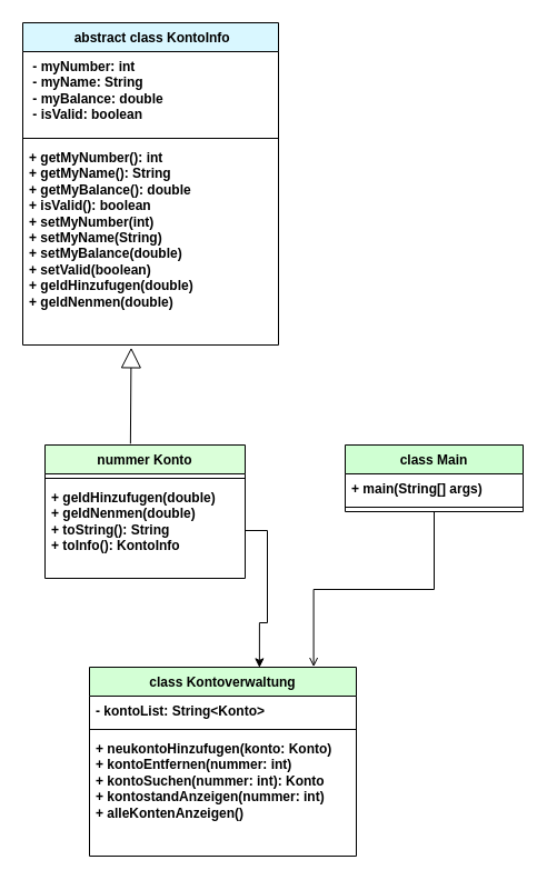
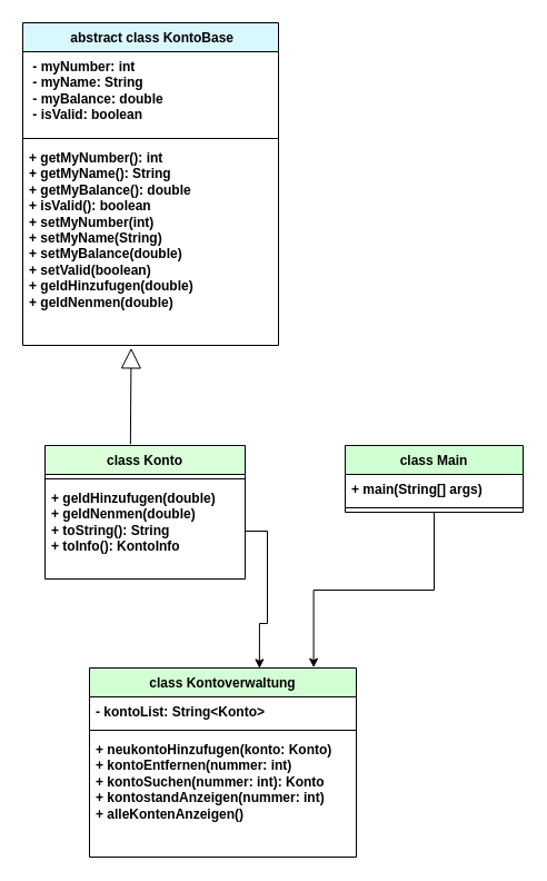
  <mxCell id="0" />
  <mxCell id="1" parent="0" />
- <mxCell id="2" value="&amp;nbsp;abstract class KontoInfo" style="swimlane;fontStyle=1;align=center;verticalAlign=top;childLayout=stackLayout;horizontal=1;startSize=26;horizontalStack=0;resizeParent=1;resizeParentMax=0;resizeLast=0;collapsible=1;marginBottom=0;whiteSpace=wrap;html=1;fillColor=#D9F7FF;" vertex="1" parent="1"><mxGeometry x="20" y="20" width="230" height="290" as="geometry" /></mxCell>
+ <mxCell id="2" value="&amp;nbsp;abstract class KontoBase" style="swimlane;fontStyle=1;align=center;verticalAlign=top;childLayout=stackLayout;horizontal=1;startSize=26;horizontalStack=0;resizeParent=1;resizeParentMax=0;resizeLast=0;collapsible=1;marginBottom=0;whiteSpace=wrap;html=1;fillColor=#D9F7FF;" vertex="1" parent="1"><mxGeometry x="20" y="20" width="230" height="290" as="geometry" /></mxCell>
  <mxCell id="3" value="&lt;div&gt;&lt;b&gt;&amp;nbsp;- myNumber: int&lt;/b&gt;&lt;/div&gt;&lt;div&gt;&lt;b&gt;&amp;nbsp;- myName: String&lt;/b&gt;&lt;/div&gt;&lt;div&gt;&lt;b&gt;&amp;nbsp;- myBalance: double&lt;/b&gt;&lt;/div&gt;&lt;div&gt;&lt;b&gt;&amp;nbsp;- isValid: boolean&lt;/b&gt;&lt;/div&gt;" style="text;strokeColor=none;fillColor=none;align=left;verticalAlign=top;spacingLeft=4;spacingRight=4;overflow=hidden;rotatable=0;points=[[0,0.5],[1,0.5]];portConstraint=eastwest;whiteSpace=wrap;html=1;" vertex="1" parent="2"><mxGeometry y="26" width="230" height="74" as="geometry" /></mxCell>
  <mxCell id="4" value="" style="line;strokeWidth=1;fillColor=none;align=left;verticalAlign=middle;spacingTop=-1;spacingLeft=3;spacingRight=3;rotatable=0;labelPosition=right;points=[];portConstraint=eastwest;strokeColor=inherit;" vertex="1" parent="2"><mxGeometry y="100" width="230" height="8" as="geometry" /></mxCell>
  <mxCell id="5" value="&lt;div&gt;&lt;b&gt;+ getMyNumber(): int&lt;/b&gt;&lt;/div&gt;&lt;div&gt;&lt;b&gt;+ getMyName(): String&lt;/b&gt;&lt;/div&gt;&lt;div&gt;&lt;b&gt;+ getMyBalance(): double&lt;/b&gt;&lt;/div&gt;&lt;div&gt;&lt;b&gt;+ isValid(): boolean&lt;/b&gt;&lt;/div&gt;&lt;div&gt;&lt;b&gt;+ setMyNumber(int)&lt;/b&gt;&lt;/div&gt;&lt;div&gt;&lt;b&gt;+ setMyName(String)&lt;/b&gt;&lt;/div&gt;&lt;div&gt;&lt;b&gt;+ setMyBalance(double)&lt;/b&gt;&lt;/div&gt;&lt;div&gt;&lt;b&gt;+ setValid(boolean)&lt;/b&gt;&lt;/div&gt;&lt;div&gt;&lt;b&gt;+ geldHinzufugen(double)&lt;/b&gt;&lt;/div&gt;&lt;div&gt;&lt;b&gt;+ geldNenmen(double)&lt;/b&gt;&lt;/div&gt;" style="text;strokeColor=none;fillColor=none;align=left;verticalAlign=top;spacingLeft=4;spacingRight=4;overflow=hidden;rotatable=0;points=[[0,0.5],[1,0.5]];portConstraint=eastwest;whiteSpace=wrap;html=1;" vertex="1" parent="2"><mxGeometry y="108" width="230" height="182" as="geometry" /></mxCell>
- <mxCell id="6" style="edgeStyle=orthogonalEdgeStyle;rounded=0;orthogonalLoop=1;jettySize=auto;html=1;entryX=0.84;entryY=-0.002;entryDx=0;entryDy=0;entryPerimeter=0;endArrow=open;" edge="1" parent="1" source="7" target="10"><mxGeometry relative="1" as="geometry"><mxPoint x="290" y="590" as="targetPoint" /></mxGeometry></mxCell>
+ <mxCell id="6" style="edgeStyle=orthogonalEdgeStyle;rounded=0;orthogonalLoop=1;jettySize=auto;html=1;entryX=0.84;entryY=-0.002;entryDx=0;entryDy=0;entryPerimeter=0;" edge="1" parent="1" source="7" target="10"><mxGeometry relative="1" as="geometry"><mxPoint x="290" y="590" as="targetPoint" /></mxGeometry></mxCell>
  <mxCell id="7" value="class Main" style="swimlane;fontStyle=1;align=center;verticalAlign=top;childLayout=stackLayout;horizontal=1;startSize=26;horizontalStack=0;resizeParent=1;resizeParentMax=0;resizeLast=0;collapsible=1;marginBottom=0;whiteSpace=wrap;html=1;fillColor=#CFFFD2;" vertex="1" parent="1"><mxGeometry x="310" y="400" width="160" height="60" as="geometry" /></mxCell>
  <mxCell id="8" value="&lt;b&gt;+ main(String[] args)&lt;/b&gt;" style="text;strokeColor=none;fillColor=none;align=left;verticalAlign=top;spacingLeft=4;spacingRight=4;overflow=hidden;rotatable=0;points=[[0,0.5],[1,0.5]];portConstraint=eastwest;whiteSpace=wrap;html=1;" vertex="1" parent="7"><mxGeometry y="26" width="160" height="26" as="geometry" /></mxCell>
  <mxCell id="9" value="" style="line;strokeWidth=1;fillColor=none;align=left;verticalAlign=middle;spacingTop=-1;spacingLeft=3;spacingRight=3;rotatable=0;labelPosition=right;points=[];portConstraint=eastwest;strokeColor=inherit;" vertex="1" parent="7"><mxGeometry y="52" width="160" height="8" as="geometry" /></mxCell>
  <mxCell id="10" value="class Kontoverwaltung" style="swimlane;fontStyle=1;align=center;verticalAlign=top;childLayout=stackLayout;horizontal=1;startSize=26;horizontalStack=0;resizeParent=1;resizeParentMax=0;resizeLast=0;collapsible=1;marginBottom=0;whiteSpace=wrap;html=1;fillColor=#D3FFD5;" vertex="1" parent="1"><mxGeometry x="80" y="600" width="240" height="170" as="geometry" /></mxCell>
  <mxCell id="11" value="&lt;b&gt;- kontoList: String&amp;lt;Konto&amp;gt;&lt;/b&gt;" style="text;strokeColor=none;fillColor=none;align=left;verticalAlign=top;spacingLeft=4;spacingRight=4;overflow=hidden;rotatable=0;points=[[0,0.5],[1,0.5]];portConstraint=eastwest;whiteSpace=wrap;html=1;" vertex="1" parent="10"><mxGeometry y="26" width="240" height="26" as="geometry" /></mxCell>
  <mxCell id="12" value="" style="line;strokeWidth=1;fillColor=none;align=left;verticalAlign=middle;spacingTop=-1;spacingLeft=3;spacingRight=3;rotatable=0;labelPosition=right;points=[];portConstraint=eastwest;strokeColor=inherit;" vertex="1" parent="10"><mxGeometry y="52" width="240" height="8" as="geometry" /></mxCell>
  <mxCell id="13" value="&lt;div&gt;&lt;b&gt;+ neukontoHinzufugen(konto: Konto)&lt;/b&gt;&lt;/div&gt;&lt;div&gt;&lt;b&gt;+ kontoEntfernen(nummer: int)&lt;/b&gt;&lt;/div&gt;&lt;div&gt;&lt;b&gt;+ kontoSuchen(nummer: int): Konto&lt;/b&gt;&lt;/div&gt;&lt;div&gt;&lt;b&gt;+ kontostandAnzeigen(nummer: int)&lt;/b&gt;&lt;/div&gt;&lt;div&gt;&lt;b&gt;+ alleKontenAnzeigen()&lt;/b&gt;&lt;/div&gt;" style="text;strokeColor=none;fillColor=none;align=left;verticalAlign=top;spacingLeft=4;spacingRight=4;overflow=hidden;rotatable=0;points=[[0,0.5],[1,0.5]];portConstraint=eastwest;whiteSpace=wrap;html=1;" vertex="1" parent="10"><mxGeometry y="60" width="240" height="110" as="geometry" /></mxCell>
- <mxCell id="14" value="nummer Konto" style="swimlane;fontStyle=1;align=center;verticalAlign=top;childLayout=stackLayout;horizontal=1;startSize=26;horizontalStack=0;resizeParent=1;resizeParentMax=0;resizeLast=0;collapsible=1;marginBottom=0;whiteSpace=wrap;html=1;fillColor=#DAFFD9;" vertex="1" parent="1"><mxGeometry x="40" y="400" width="180" height="120" as="geometry" /></mxCell>
+ <mxCell id="14" value="class Konto" style="swimlane;fontStyle=1;align=center;verticalAlign=top;childLayout=stackLayout;horizontal=1;startSize=26;horizontalStack=0;resizeParent=1;resizeParentMax=0;resizeLast=0;collapsible=1;marginBottom=0;whiteSpace=wrap;html=1;fillColor=#DAFFD9;" vertex="1" parent="1"><mxGeometry x="40" y="400" width="180" height="120" as="geometry" /></mxCell>
  <mxCell id="15" value="" style="line;strokeWidth=1;fillColor=none;align=left;verticalAlign=middle;spacingTop=-1;spacingLeft=3;spacingRight=3;rotatable=0;labelPosition=right;points=[];portConstraint=eastwest;strokeColor=inherit;" vertex="1" parent="14"><mxGeometry y="26" width="180" height="8" as="geometry" /></mxCell>
  <mxCell id="16" value="&lt;div&gt;&lt;b&gt;+ geldHinzufugen(double)&lt;/b&gt;&lt;/div&gt;&lt;div&gt;&lt;b&gt;+ geldNenmen(double)&lt;/b&gt;&lt;/div&gt;&lt;div&gt;&lt;b&gt;+ toString(): String&lt;/b&gt;&lt;/div&gt;&lt;div&gt;&lt;b&gt;+ toInfo(): KontoInfo&lt;/b&gt;&lt;/div&gt;" style="text;strokeColor=none;fillColor=none;align=left;verticalAlign=top;spacingLeft=4;spacingRight=4;overflow=hidden;rotatable=0;points=[[0,0.5],[1,0.5]];portConstraint=eastwest;whiteSpace=wrap;html=1;" vertex="1" parent="14"><mxGeometry y="34" width="180" height="86" as="geometry" /></mxCell>
  <mxCell id="17" style="edgeStyle=orthogonalEdgeStyle;rounded=0;orthogonalLoop=1;jettySize=auto;html=1;entryX=0.637;entryY=0.002;entryDx=0;entryDy=0;entryPerimeter=0;" edge="1" parent="1" source="16" target="10"><mxGeometry relative="1" as="geometry" /></mxCell>
  <mxCell id="18" value="" style="endArrow=block;endSize=16;endFill=0;html=1;rounded=0;exitX=0.427;exitY=-0.01;exitDx=0;exitDy=0;entryX=0.424;entryY=1.013;entryDx=0;entryDy=0;entryPerimeter=0;exitPerimeter=0;" edge="1" parent="1" source="14" target="5"><mxGeometry width="160" relative="1" as="geometry"><mxPoint x="110" y="400" as="sourcePoint" /><mxPoint x="110" y="320" as="targetPoint" /></mxGeometry></mxCell>
